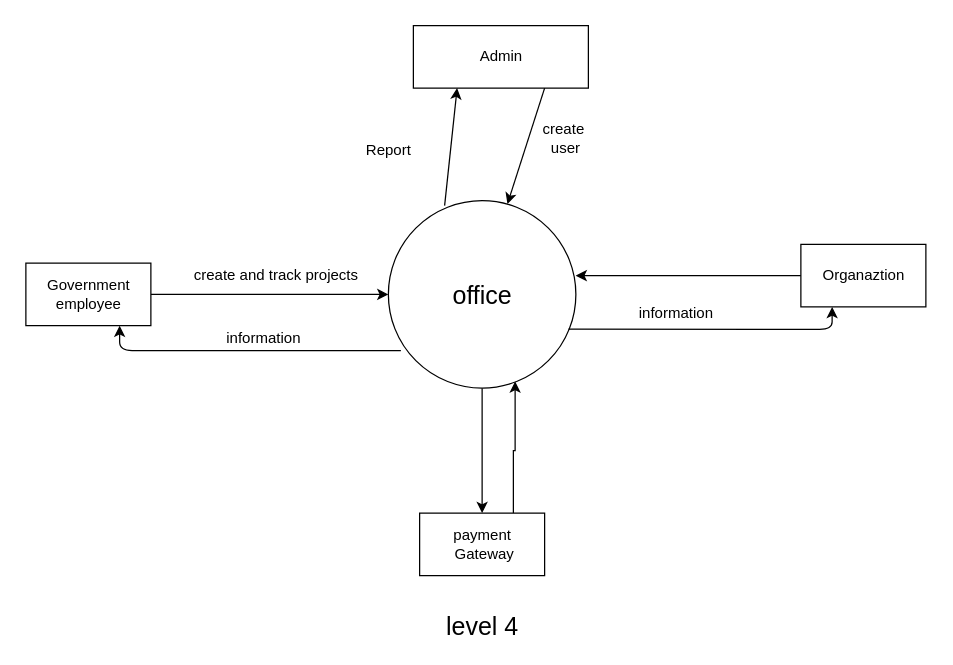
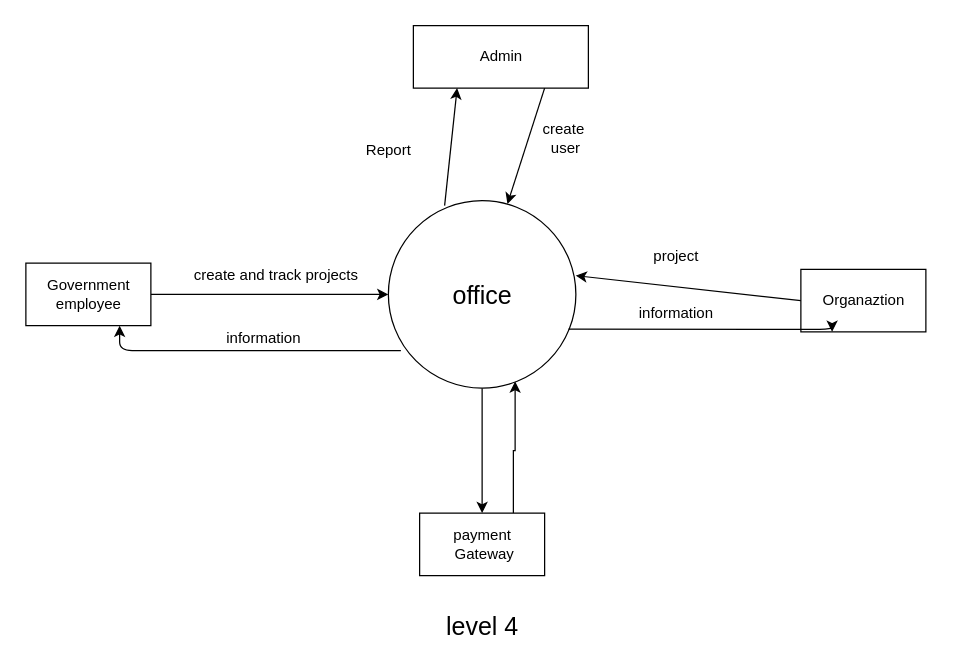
  <mxCell id="0" />
  <mxCell id="1" parent="0" />
  <mxCell id="2" value="" style="edgeStyle=orthogonalEdgeStyle;rounded=0;orthogonalLoop=1;jettySize=auto;html=1;" edge="1" parent="1" source="3" target="21"><mxGeometry relative="1" as="geometry" /></mxCell>
  <mxCell id="3" value="&lt;font style=&quot;font-size: 20px&quot;&gt;office&lt;/font&gt;" style="shape=ellipse;html=1;dashed=0;whitespace=wrap;perimeter=ellipsePerimeter;" parent="1" vertex="1"><mxGeometry x="310" y="160" width="150" height="150" as="geometry" /></mxCell>
  <mxCell id="4" value="&lt;font style=&quot;font-size: 20px&quot;&gt;level 4&lt;/font&gt;" style="text;html=1;align=center;verticalAlign=middle;resizable=0;points=[];autosize=1;" parent="1" vertex="1"><mxGeometry x="350" y="490" width="70" height="20" as="geometry" /></mxCell>
  <mxCell id="5" value="Admin" style="html=1;dashed=0;whitespace=wrap;" parent="1" vertex="1"><mxGeometry x="330" y="20" width="140" height="50" as="geometry" /></mxCell>
- <mxCell id="6" value="Organaztion" style="html=1;dashed=0;whitespace=wrap;" parent="1" vertex="1"><mxGeometry x="640" y="195" width="100" height="50" as="geometry" /></mxCell>
+ <mxCell id="6" value="Organaztion" style="html=1;dashed=0;whitespace=wrap;" parent="1" vertex="1"><mxGeometry x="640" y="215" width="100" height="50" as="geometry" /></mxCell>
  <mxCell id="7" value="" style="endArrow=classic;html=1;exitX=0.75;exitY=1;exitDx=0;exitDy=0;entryX=0.635;entryY=0.018;entryDx=0;entryDy=0;entryPerimeter=0;" parent="1" source="5" target="3" edge="1"><mxGeometry width="50" height="50" relative="1" as="geometry"><mxPoint x="270" y="270" as="sourcePoint" /><mxPoint x="407" y="160" as="targetPoint" /></mxGeometry></mxCell>
  <mxCell id="8" value="" style="endArrow=classic;html=1;exitX=1;exitY=0.5;exitDx=0;exitDy=0;entryX=0;entryY=0.5;entryDx=0;entryDy=0;" parent="1" source="16" target="3" edge="1"><mxGeometry width="50" height="50" relative="1" as="geometry"><mxPoint x="200" y="355" as="sourcePoint" /><mxPoint x="320" y="220" as="targetPoint" /></mxGeometry></mxCell>
  <mxCell id="9" value="" style="endArrow=classic;html=1;exitX=0;exitY=0.5;exitDx=0;exitDy=0;entryX=0.999;entryY=0.4;entryDx=0;entryDy=0;entryPerimeter=0;" parent="1" source="6" target="3" edge="1"><mxGeometry width="50" height="50" relative="1" as="geometry"><mxPoint x="270" y="270" as="sourcePoint" /><mxPoint x="471" y="215" as="targetPoint" /><Array as="points" /></mxGeometry></mxCell>
+ <mxCell id="10" value="project" style="text;html=1;align=center;verticalAlign=middle;resizable=0;points=[];autosize=1;" parent="1" vertex="1"><mxGeometry x="515" y="195" width="50" height="20" as="geometry" /></mxCell>
  <mxCell id="11" value="" style="endArrow=classic;html=1;entryX=0.25;entryY=1;entryDx=0;entryDy=0;" parent="1" target="5" edge="1"><mxGeometry width="50" height="50" relative="1" as="geometry"><mxPoint x="355" y="164" as="sourcePoint" /><mxPoint x="320" y="340" as="targetPoint" /><Array as="points" /></mxGeometry></mxCell>
  <mxCell id="12" value="Report" style="text;html=1;align=center;verticalAlign=middle;resizable=0;points=[];autosize=1;" parent="1" vertex="1"><mxGeometry x="285" y="110" width="50" height="20" as="geometry" /></mxCell>
  <mxCell id="13" value="create&lt;br&gt;&amp;nbsp;user" style="text;html=1;align=center;verticalAlign=middle;resizable=0;points=[];autosize=1;" parent="1" vertex="1"><mxGeometry x="425" y="95" width="50" height="30" as="geometry" /></mxCell>
  <mxCell id="14" value="" style="endArrow=classic;html=1;exitX=0.96;exitY=0.685;exitDx=0;exitDy=0;exitPerimeter=0;entryX=0.25;entryY=1;entryDx=0;entryDy=0;" parent="1" source="3" target="6" edge="1"><mxGeometry width="50" height="50" relative="1" as="geometry"><mxPoint x="270" y="390" as="sourcePoint" /><mxPoint x="670" y="260" as="targetPoint" /><Array as="points"><mxPoint x="665" y="263" /></Array></mxGeometry></mxCell>
  <mxCell id="15" value="information" style="text;html=1;align=center;verticalAlign=middle;resizable=0;points=[];autosize=1;" parent="1" vertex="1"><mxGeometry x="500" y="240" width="80" height="20" as="geometry" /></mxCell>
  <mxCell id="16" value="Government &lt;br&gt;employee" style="html=1;dashed=0;whitespace=wrap;" parent="1" vertex="1"><mxGeometry x="20" y="210" width="100" height="50" as="geometry" /></mxCell>
  <mxCell id="17" value="create and track projects" style="text;html=1;align=center;verticalAlign=middle;resizable=0;points=[];autosize=1;" parent="1" vertex="1"><mxGeometry x="140" y="210" width="160" height="20" as="geometry" /></mxCell>
  <mxCell id="18" value="" style="endArrow=classic;html=1;entryX=0.75;entryY=1;entryDx=0;entryDy=0;" parent="1" target="16" edge="1"><mxGeometry width="50" height="50" relative="1" as="geometry"><mxPoint x="320" y="280" as="sourcePoint" /><mxPoint x="320" y="340" as="targetPoint" /><Array as="points"><mxPoint x="95" y="280" /></Array></mxGeometry></mxCell>
  <mxCell id="19" value="information" style="text;html=1;align=center;verticalAlign=middle;resizable=0;points=[];autosize=1;" parent="1" vertex="1"><mxGeometry x="170" y="260" width="80" height="20" as="geometry" /></mxCell>
  <mxCell id="20" style="edgeStyle=orthogonalEdgeStyle;rounded=0;orthogonalLoop=1;jettySize=auto;html=1;exitX=0.75;exitY=0;exitDx=0;exitDy=0;entryX=0.676;entryY=0.964;entryDx=0;entryDy=0;entryPerimeter=0;" edge="1" parent="1" source="21" target="3"><mxGeometry relative="1" as="geometry" /></mxCell>
  <mxCell id="21" value="payment&lt;br&gt;&amp;nbsp;Gateway" style="html=1;dashed=0;whitespace=wrap;" vertex="1" parent="1"><mxGeometry x="335" y="410" width="100" height="50" as="geometry" /></mxCell>
